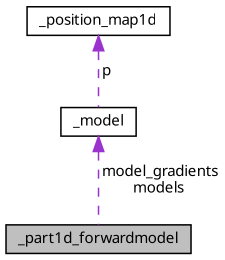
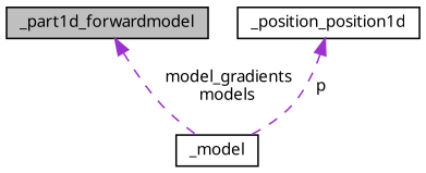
  digraph {
    node [color=black fillcolor=white fontname="FreeSans.ttf" fontsize=10 shape=record style=filled]
    edge [color=darkorchid3 dir=back fontname="FreeSans.ttf" fontsize=10 labelfontname="FreeSans.ttf" labelfontsize=10 style=dashed]
    n1 [fillcolor=grey75 fontcolor=black height=0.2 label=_part1d_forwardmodel width=0.4]
    n2 [height=0.2 label=_model width=0.4]
-   n3 [height=0.2 label=_position_map1d width=0.4]
-   n2 -> n1 [label=" model_gradients\nmodels"]
+   n3 [height=0.2 label=_position_position1d width=0.4]
+   n1 -> n2 [label=" model_gradients\nmodels"]
    n3 -> n2 [label=" p"]
  }
